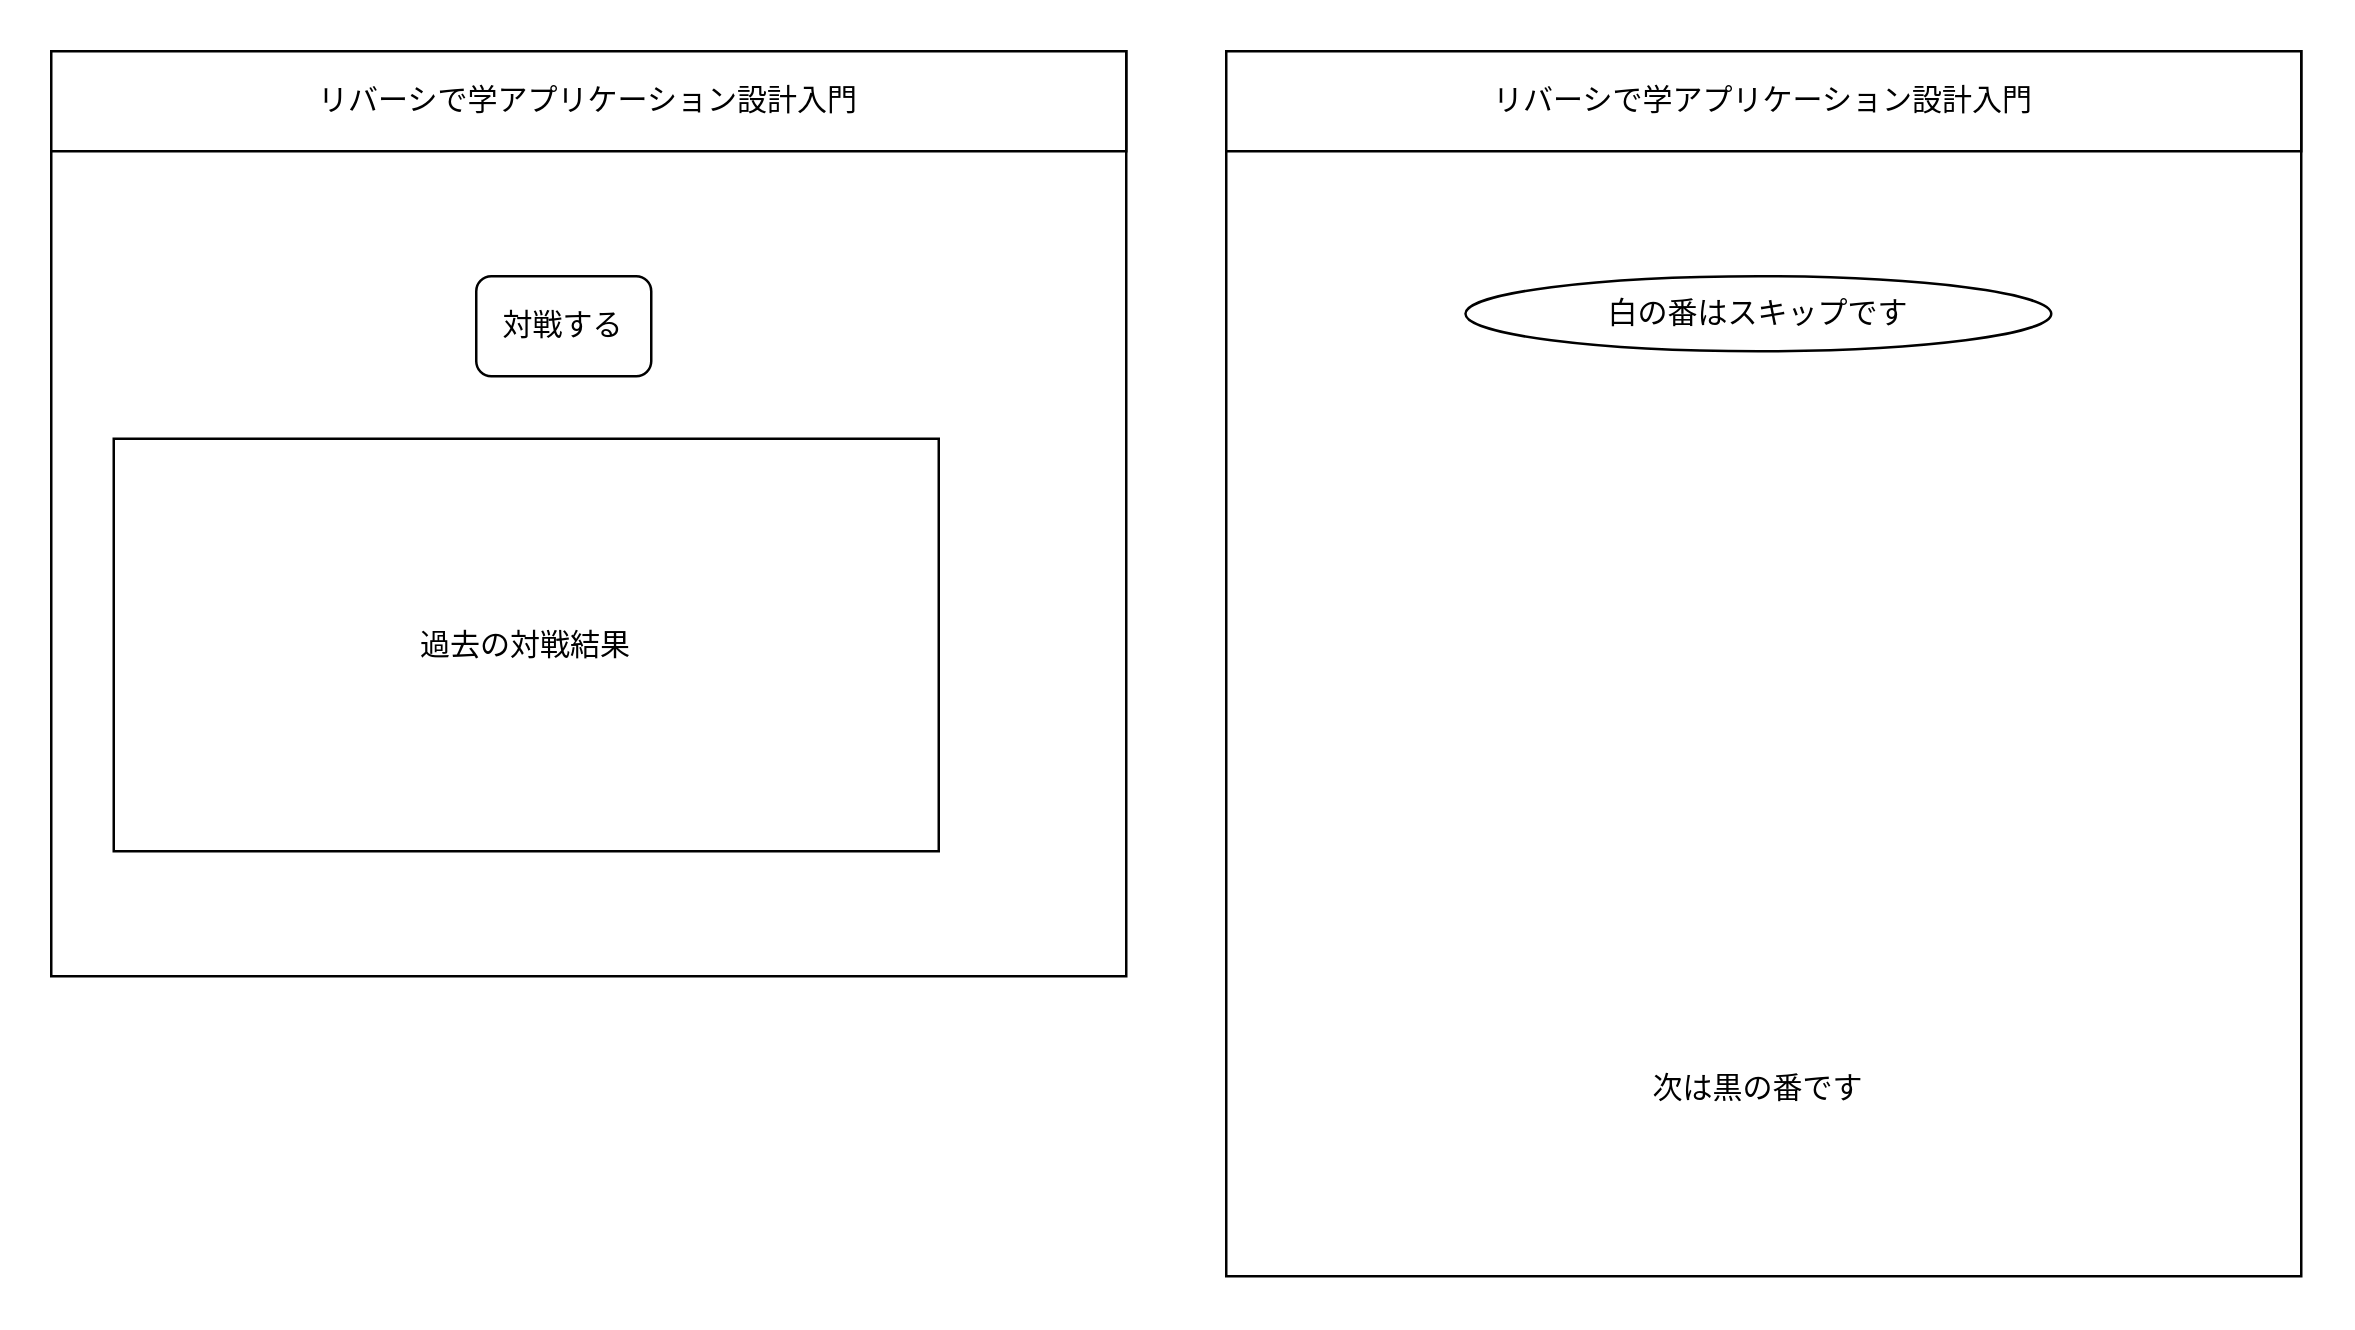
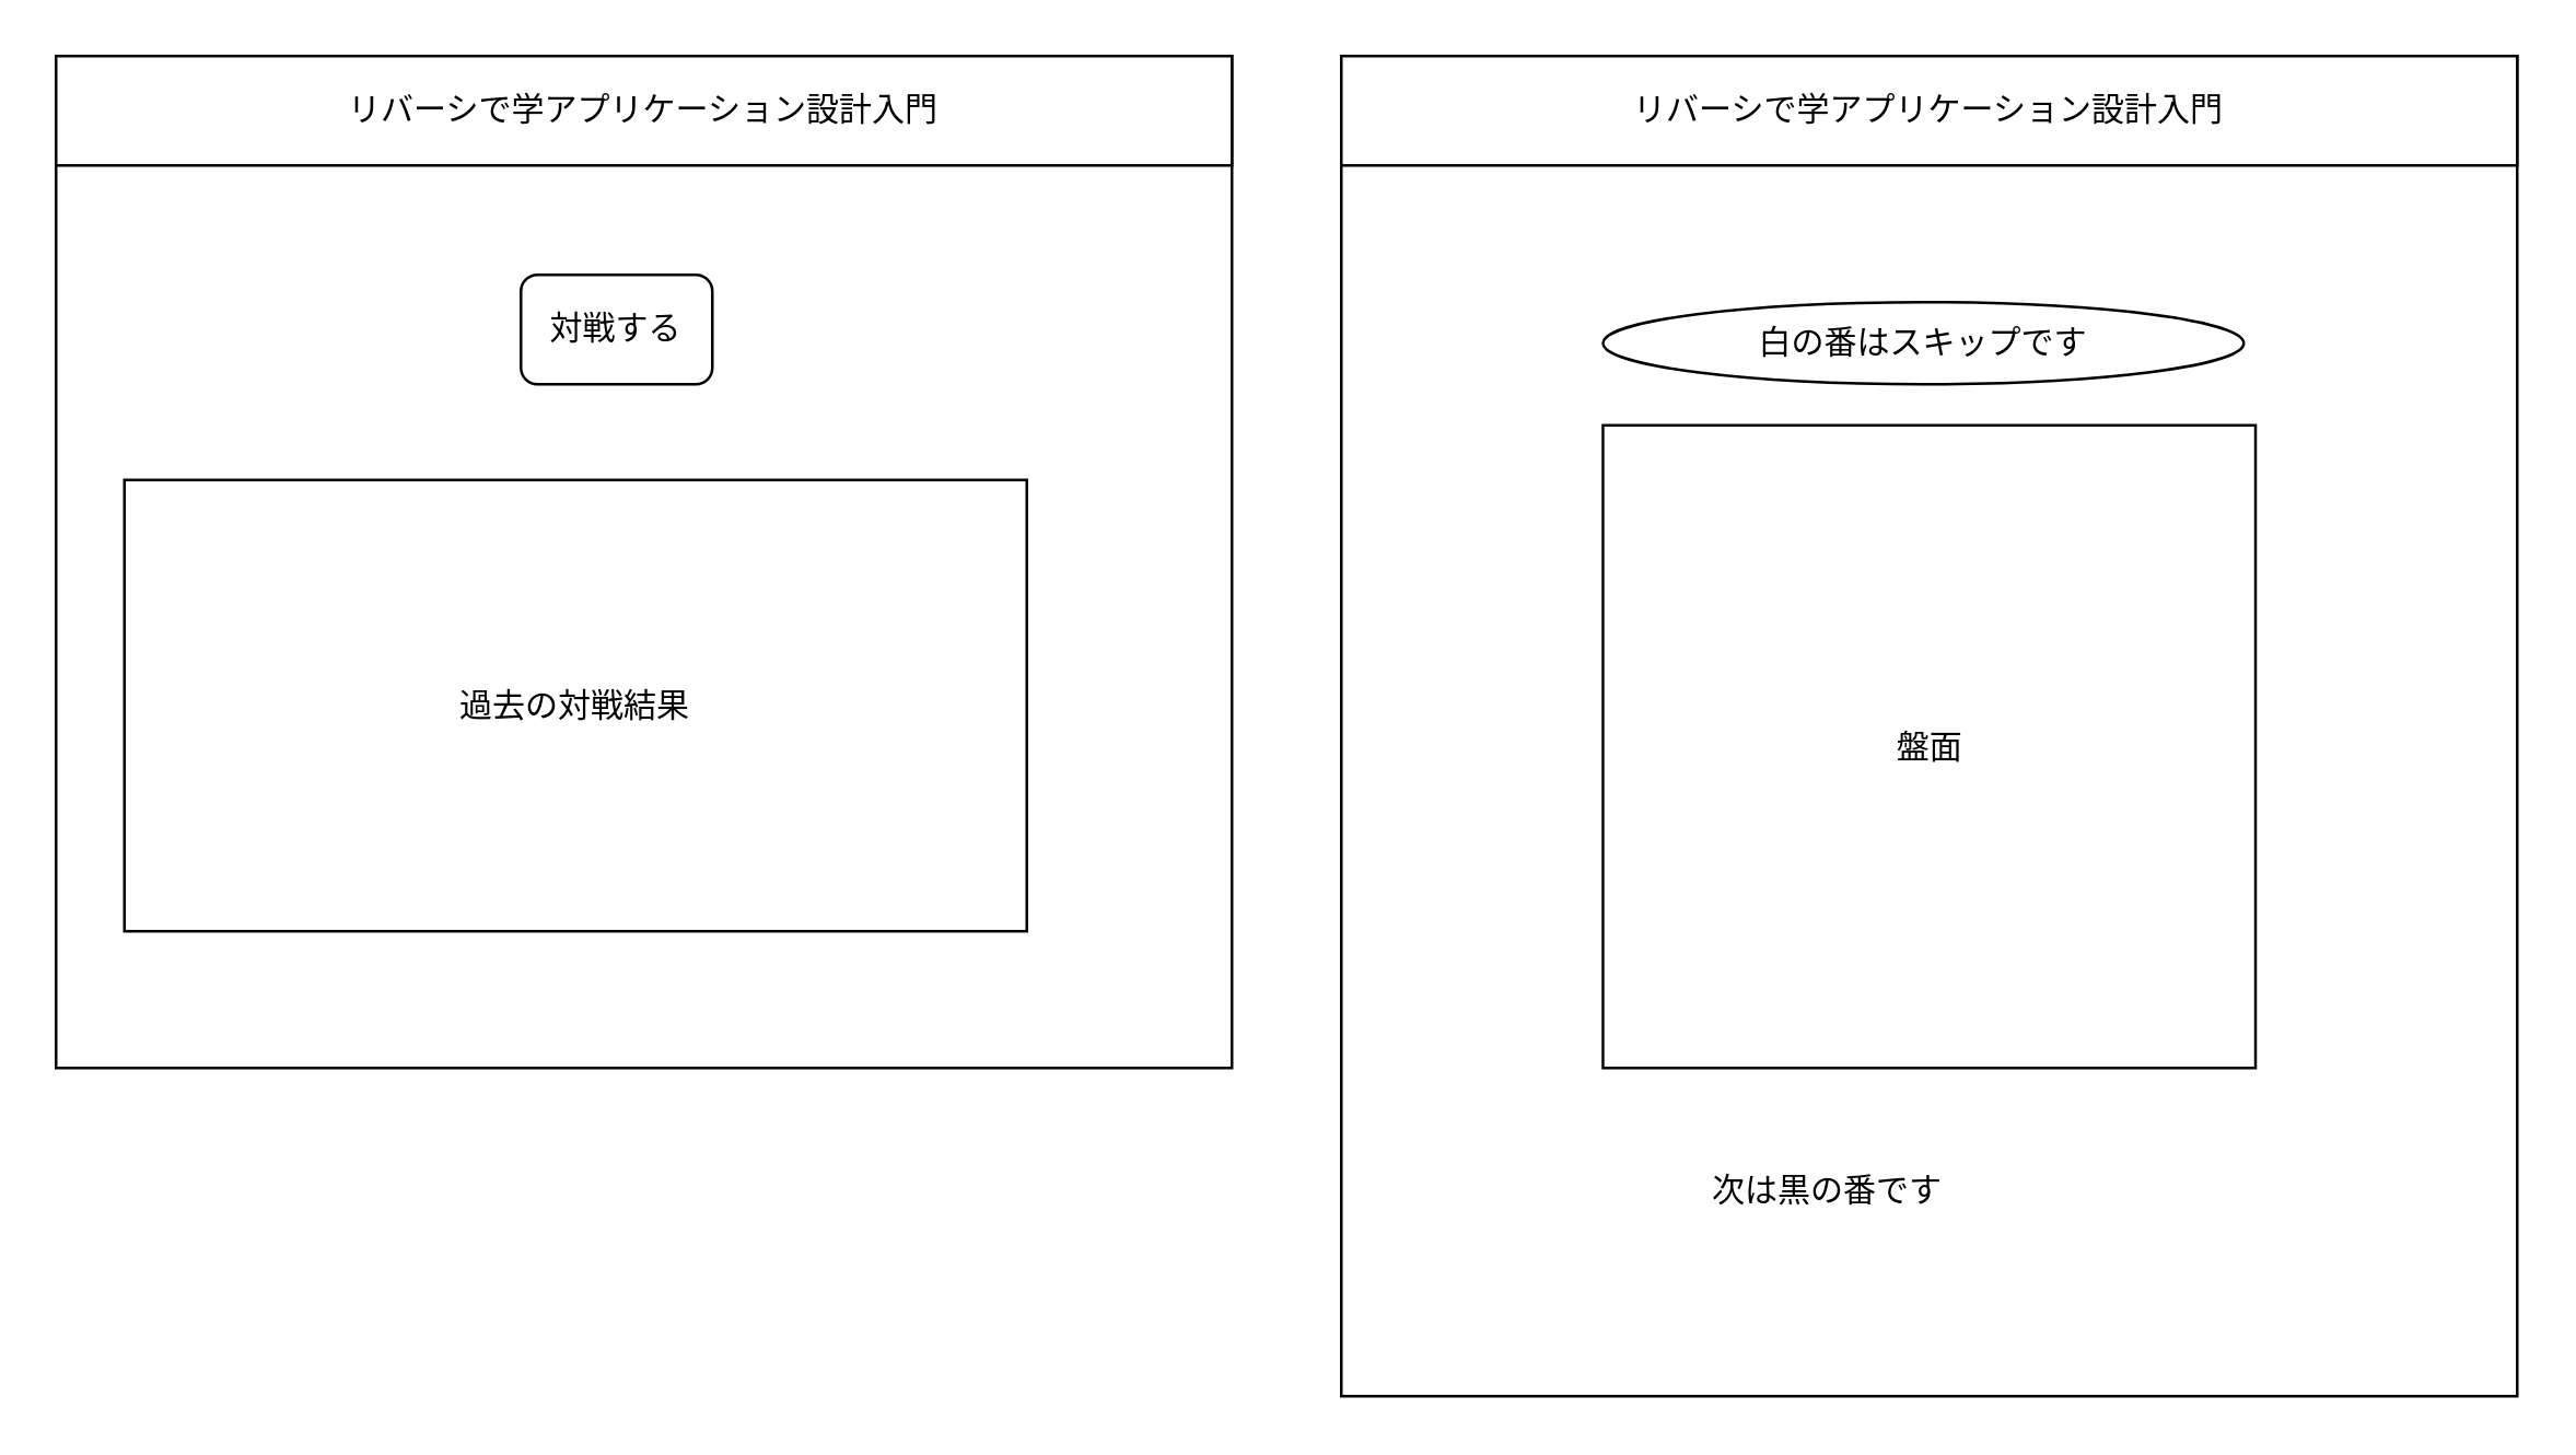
  <mxCell id="0" />
  <mxCell id="1" parent="0" />
  <mxCell id="2" value="" style="rounded=0;whiteSpace=wrap;html=1;" vertex="1" parent="1"><mxGeometry x="20" y="20" width="430" height="370" as="geometry" /></mxCell>
  <mxCell id="3" value="リバーシで学アプリケーション設計入門" style="rounded=0;whiteSpace=wrap;html=1;" vertex="1" parent="1"><mxGeometry x="20" y="20" width="430" height="40" as="geometry" /></mxCell>
- <mxCell id="4" value="対戦する" style="rounded=1;whiteSpace=wrap;html=1;" vertex="1" parent="1"><mxGeometry x="190" y="110" width="70" height="40" as="geometry" /></mxCell>
+ <mxCell id="4" value="対戦する" style="rounded=1;whiteSpace=wrap;html=1;" vertex="1" parent="1"><mxGeometry x="190" y="100" width="70" height="40" as="geometry" /></mxCell>
  <mxCell id="5" value="過去の対戦結果" style="rounded=0;whiteSpace=wrap;html=1;" vertex="1" parent="1"><mxGeometry x="45" y="175" width="330" height="165" as="geometry" /></mxCell>
  <mxCell id="6" value="" style="rounded=0;whiteSpace=wrap;html=1;" vertex="1" parent="1"><mxGeometry x="490" y="20" width="430" height="490" as="geometry" /></mxCell>
  <mxCell id="7" value="リバーシで学アプリケーション設計入門" style="rounded=0;whiteSpace=wrap;html=1;" vertex="1" parent="1"><mxGeometry x="490" y="20" width="430" height="40" as="geometry" /></mxCell>
  <mxCell id="8" value="白の番はスキップです" style="ellipse;whiteSpace=wrap;html=1;" vertex="1" parent="1"><mxGeometry x="585.69" y="110" width="234.31" height="30" as="geometry" /></mxCell>
- <mxCell id="10" value="次は黒の番です" style="text;html=1;strokeColor=none;fillColor=none;align=center;verticalAlign=middle;whiteSpace=wrap;rounded=0;" vertex="1" parent="1"><mxGeometry x="647.85" y="420" width="110" height="30" as="geometry" /></mxCell>
+ <mxCell id="9" value="盤面" style="rounded=0;whiteSpace=wrap;html=1;" vertex="1" parent="1"><mxGeometry x="585.69" y="155" width="238.62" height="235" as="geometry" /></mxCell>
+ <mxCell id="10" value="次は黒の番です" style="text;html=1;strokeColor=none;fillColor=none;align=center;verticalAlign=middle;whiteSpace=wrap;rounded=0;" vertex="1" parent="1"><mxGeometry x="612.85" y="420" width="110" height="30" as="geometry" /></mxCell>
